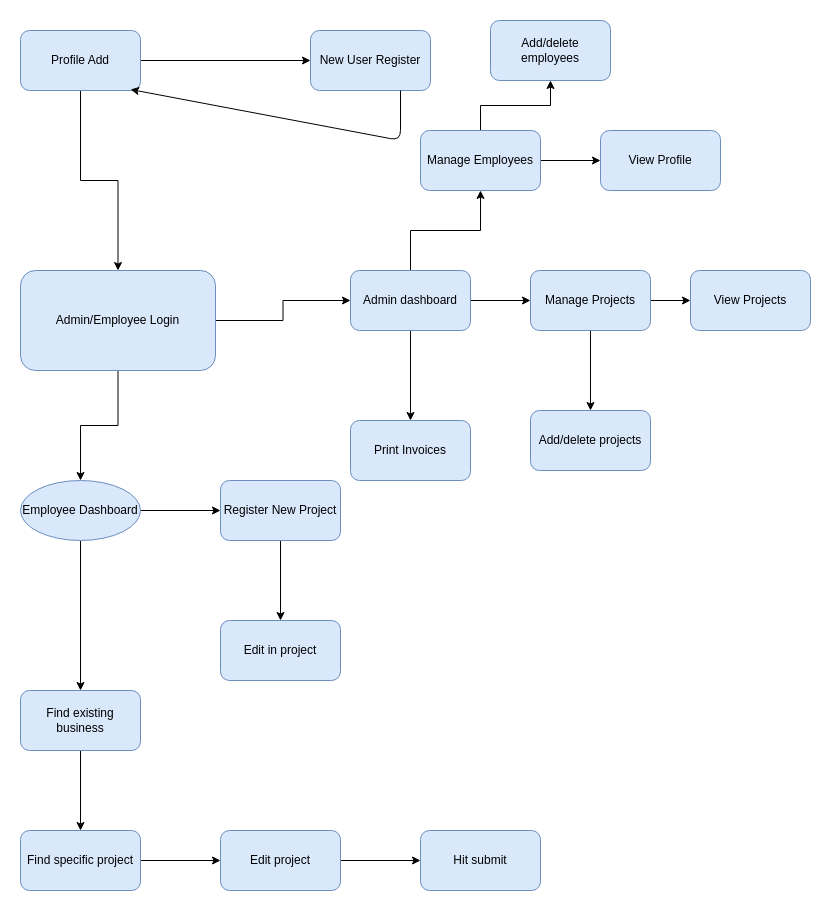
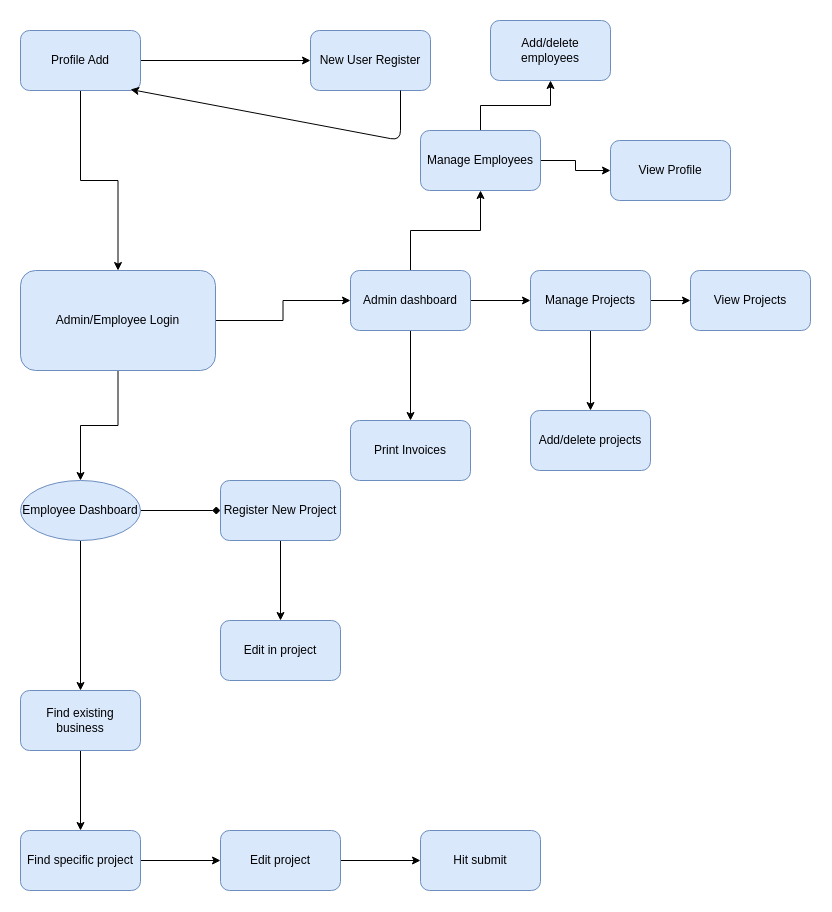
  <mxCell id="0" />
  <mxCell id="1" parent="0" />
  <mxCell id="2" value="" style="edgeStyle=orthogonalEdgeStyle;rounded=0;orthogonalLoop=1;jettySize=auto;html=1;" edge="1" parent="1" source="4" target="36"><mxGeometry relative="1" as="geometry" /></mxCell>
  <mxCell id="3" value="" style="edgeStyle=orthogonalEdgeStyle;rounded=0;orthogonalLoop=1;jettySize=auto;html=1;" edge="1" parent="1" source="4" target="7"><mxGeometry relative="1" as="geometry" /></mxCell>
  <mxCell id="4" value="Profile Add" style="rounded=1;whiteSpace=wrap;html=1;fillColor=#dae8fc;strokeColor=#6c8ebf;" vertex="1" parent="1"><mxGeometry x="20" y="30" width="120" height="60" as="geometry" /></mxCell>
  <mxCell id="5" value="" style="edgeStyle=orthogonalEdgeStyle;rounded=0;orthogonalLoop=1;jettySize=auto;html=1;" edge="1" parent="1" source="7" target="24"><mxGeometry relative="1" as="geometry" /></mxCell>
  <mxCell id="6" value="" style="edgeStyle=orthogonalEdgeStyle;rounded=0;orthogonalLoop=1;jettySize=auto;html=1;" edge="1" parent="1" source="7" target="10"><mxGeometry relative="1" as="geometry" /></mxCell>
  <mxCell id="7" value="Admin/Employee Login" style="rounded=1;whiteSpace=wrap;html=1;fillColor=#dae8fc;strokeColor=#6c8ebf;" vertex="1" parent="1"><mxGeometry x="20" y="270" width="195" height="100" as="geometry" /></mxCell>
- <mxCell id="8" value="" style="edgeStyle=orthogonalEdgeStyle;rounded=0;orthogonalLoop=1;jettySize=auto;html=1;" edge="1" parent="1" source="10" target="19"><mxGeometry relative="1" as="geometry" /></mxCell>
+ <mxCell id="8" value="" style="edgeStyle=orthogonalEdgeStyle;rounded=0;orthogonalLoop=1;jettySize=auto;html=1;endArrow=diamond;" edge="1" parent="1" source="10" target="19"><mxGeometry relative="1" as="geometry" /></mxCell>
  <mxCell id="9" value="" style="edgeStyle=orthogonalEdgeStyle;rounded=0;orthogonalLoop=1;jettySize=auto;html=1;" edge="1" parent="1" source="10" target="12"><mxGeometry relative="1" as="geometry" /></mxCell>
  <mxCell id="10" value="Employee Dashboard" style="ellipse;whiteSpace=wrap;html=1;fillColor=#dae8fc;strokeColor=#6c8ebf;" vertex="1" parent="1"><mxGeometry x="20" y="480" width="120" height="60" as="geometry" /></mxCell>
  <mxCell id="11" value="" style="edgeStyle=orthogonalEdgeStyle;rounded=0;orthogonalLoop=1;jettySize=auto;html=1;" edge="1" parent="1" source="12" target="14"><mxGeometry relative="1" as="geometry" /></mxCell>
  <mxCell id="12" value="Find existing business" style="rounded=1;whiteSpace=wrap;html=1;fillColor=#dae8fc;strokeColor=#6c8ebf;" vertex="1" parent="1"><mxGeometry x="20" y="690" width="120" height="60" as="geometry" /></mxCell>
  <mxCell id="13" value="" style="edgeStyle=orthogonalEdgeStyle;rounded=0;orthogonalLoop=1;jettySize=auto;html=1;" edge="1" parent="1" source="14" target="16"><mxGeometry relative="1" as="geometry" /></mxCell>
  <mxCell id="14" value="Find specific project" style="rounded=1;whiteSpace=wrap;html=1;fillColor=#dae8fc;strokeColor=#6c8ebf;" vertex="1" parent="1"><mxGeometry x="20" y="830" width="120" height="60" as="geometry" /></mxCell>
  <mxCell id="15" value="" style="edgeStyle=orthogonalEdgeStyle;rounded=0;orthogonalLoop=1;jettySize=auto;html=1;" edge="1" parent="1" source="16" target="17"><mxGeometry relative="1" as="geometry" /></mxCell>
  <mxCell id="16" value="Edit project" style="rounded=1;whiteSpace=wrap;html=1;fillColor=#dae8fc;strokeColor=#6c8ebf;" vertex="1" parent="1"><mxGeometry x="220" y="830" width="120" height="60" as="geometry" /></mxCell>
  <mxCell id="17" value="Hit submit" style="rounded=1;whiteSpace=wrap;html=1;fillColor=#dae8fc;strokeColor=#6c8ebf;" vertex="1" parent="1"><mxGeometry x="420" y="830" width="120" height="60" as="geometry" /></mxCell>
  <mxCell id="18" value="" style="edgeStyle=orthogonalEdgeStyle;rounded=0;orthogonalLoop=1;jettySize=auto;html=1;" edge="1" parent="1" source="19" target="20"><mxGeometry relative="1" as="geometry" /></mxCell>
  <mxCell id="19" value="Register New Project" style="rounded=1;whiteSpace=wrap;html=1;fillColor=#dae8fc;strokeColor=#6c8ebf;" vertex="1" parent="1"><mxGeometry x="220" y="480" width="120" height="60" as="geometry" /></mxCell>
  <mxCell id="20" value="Edit in project" style="rounded=1;whiteSpace=wrap;html=1;fillColor=#dae8fc;strokeColor=#6c8ebf;" vertex="1" parent="1"><mxGeometry x="220" y="620" width="120" height="60" as="geometry" /></mxCell>
  <mxCell id="21" value="" style="edgeStyle=orthogonalEdgeStyle;rounded=0;orthogonalLoop=1;jettySize=auto;html=1;" edge="1" parent="1" source="24" target="33"><mxGeometry relative="1" as="geometry" /></mxCell>
  <mxCell id="22" value="" style="edgeStyle=orthogonalEdgeStyle;rounded=0;orthogonalLoop=1;jettySize=auto;html=1;" edge="1" parent="1" source="24" target="28"><mxGeometry relative="1" as="geometry" /></mxCell>
  <mxCell id="23" value="" style="edgeStyle=orthogonalEdgeStyle;rounded=0;orthogonalLoop=1;jettySize=auto;html=1;" edge="1" parent="1" source="24" target="25"><mxGeometry relative="1" as="geometry" /></mxCell>
  <mxCell id="24" value="Admin dashboard" style="rounded=1;whiteSpace=wrap;html=1;fillColor=#dae8fc;strokeColor=#6c8ebf;" vertex="1" parent="1"><mxGeometry x="350" y="270" width="120" height="60" as="geometry" /></mxCell>
  <mxCell id="25" value="Print Invoices" style="rounded=1;whiteSpace=wrap;html=1;fillColor=#dae8fc;strokeColor=#6c8ebf;" vertex="1" parent="1"><mxGeometry x="350" y="420" width="120" height="60" as="geometry" /></mxCell>
  <mxCell id="26" value="" style="edgeStyle=orthogonalEdgeStyle;rounded=0;orthogonalLoop=1;jettySize=auto;html=1;" edge="1" parent="1" source="28" target="30"><mxGeometry relative="1" as="geometry" /></mxCell>
  <mxCell id="27" value="" style="edgeStyle=orthogonalEdgeStyle;rounded=0;orthogonalLoop=1;jettySize=auto;html=1;" edge="1" parent="1" source="28" target="29"><mxGeometry relative="1" as="geometry" /></mxCell>
  <mxCell id="28" value="Manage Projects" style="rounded=1;whiteSpace=wrap;html=1;fillColor=#dae8fc;strokeColor=#6c8ebf;" vertex="1" parent="1"><mxGeometry x="530" y="270" width="120" height="60" as="geometry" /></mxCell>
  <mxCell id="29" value="View Projects" style="rounded=1;whiteSpace=wrap;html=1;fillColor=#dae8fc;strokeColor=#6c8ebf;" vertex="1" parent="1"><mxGeometry x="690" y="270" width="120" height="60" as="geometry" /></mxCell>
  <mxCell id="30" value="Add/delete projects" style="rounded=1;whiteSpace=wrap;html=1;fillColor=#dae8fc;strokeColor=#6c8ebf;" vertex="1" parent="1"><mxGeometry x="530" y="410" width="120" height="60" as="geometry" /></mxCell>
  <mxCell id="31" value="" style="edgeStyle=orthogonalEdgeStyle;rounded=0;orthogonalLoop=1;jettySize=auto;html=1;" edge="1" parent="1" source="33" target="35"><mxGeometry relative="1" as="geometry" /></mxCell>
  <mxCell id="32" value="" style="edgeStyle=orthogonalEdgeStyle;rounded=0;orthogonalLoop=1;jettySize=auto;html=1;" edge="1" parent="1" source="33" target="34"><mxGeometry relative="1" as="geometry" /></mxCell>
  <mxCell id="33" value="Manage Employees" style="rounded=1;whiteSpace=wrap;html=1;fillColor=#dae8fc;strokeColor=#6c8ebf;" vertex="1" parent="1"><mxGeometry x="420" y="130" width="120" height="60" as="geometry" /></mxCell>
- <mxCell id="34" value="View Profile" style="rounded=1;whiteSpace=wrap;html=1;fillColor=#dae8fc;strokeColor=#6c8ebf;" vertex="1" parent="1"><mxGeometry x="600" y="130" width="120" height="60" as="geometry" /></mxCell>
+ <mxCell id="34" value="View Profile" style="rounded=1;whiteSpace=wrap;html=1;fillColor=#dae8fc;strokeColor=#6c8ebf;" vertex="1" parent="1"><mxGeometry x="610" y="140" width="120" height="60" as="geometry" /></mxCell>
  <mxCell id="35" value="Add/delete employees" style="rounded=1;whiteSpace=wrap;html=1;fillColor=#dae8fc;strokeColor=#6c8ebf;" vertex="1" parent="1"><mxGeometry x="490" y="20" width="120" height="60" as="geometry" /></mxCell>
  <mxCell id="36" value="New User Register" style="rounded=1;whiteSpace=wrap;html=1;fillColor=#dae8fc;strokeColor=#6c8ebf;" vertex="1" parent="1"><mxGeometry x="310" y="30" width="120" height="60" as="geometry" /></mxCell>
  <mxCell id="37" value="" style="endArrow=classic;html=1;exitX=0.75;exitY=1;exitDx=0;exitDy=0;entryX=0.917;entryY=0.983;entryDx=0;entryDy=0;entryPerimeter=0;" edge="1" parent="1" source="36" target="4"><mxGeometry width="50" height="50" relative="1" as="geometry"><mxPoint x="20" y="540" as="sourcePoint" /><mxPoint x="430" y="150" as="targetPoint" /><Array as="points"><mxPoint x="400" y="140" /></Array></mxGeometry></mxCell>
